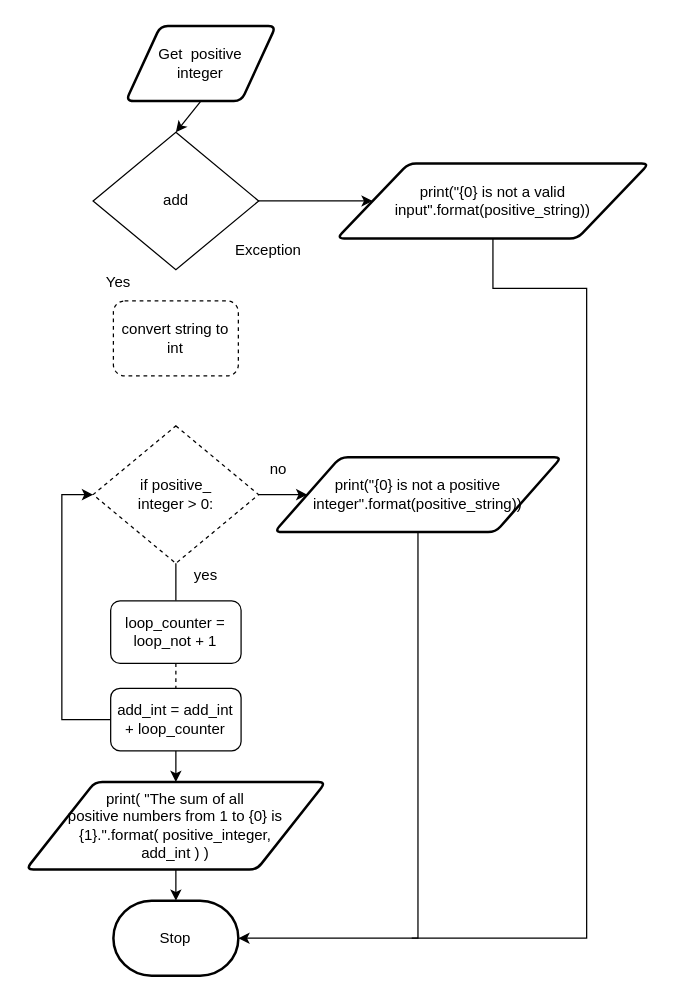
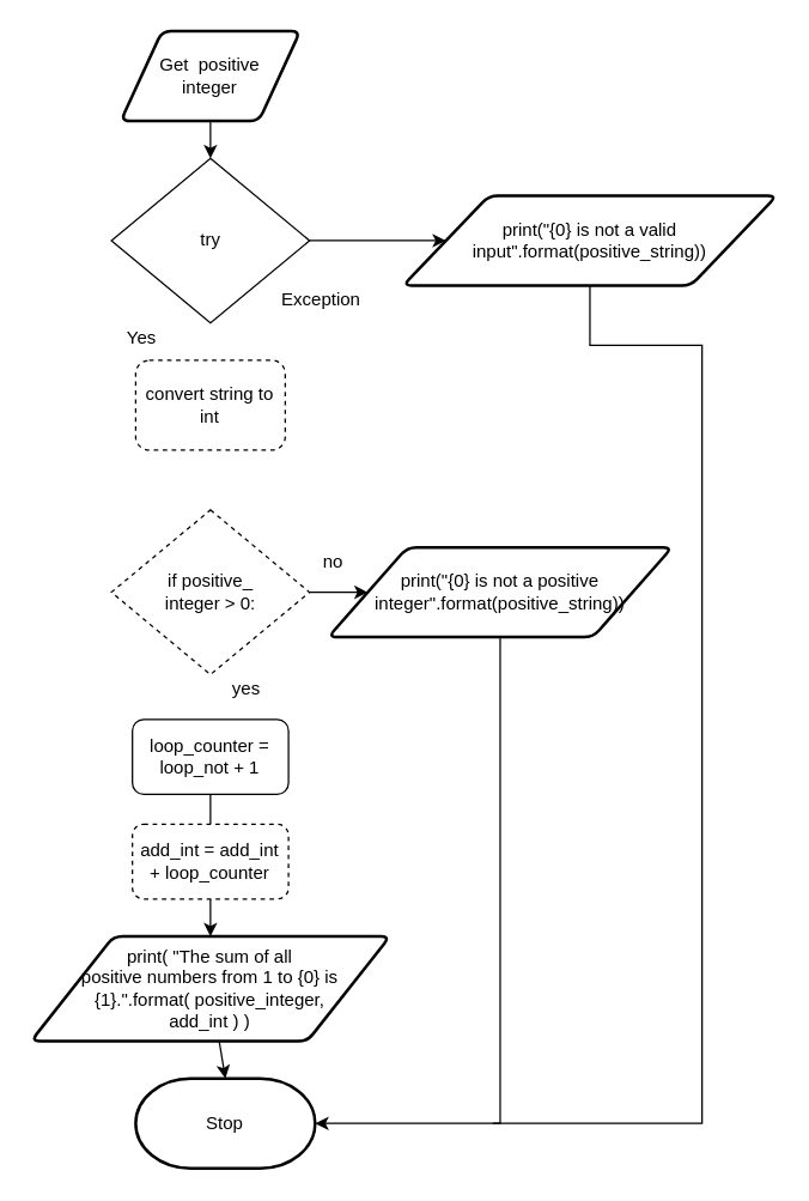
  <mxCell id="0" />
  <mxCell id="1" parent="0" />
  <mxCell id="2" style="edgeStyle=none;html=1;exitX=0.5;exitY=1;exitDx=0;exitDy=0;entryX=0.5;entryY=0;entryDx=0;entryDy=0;" parent="1" source="3" target="5" edge="1"><mxGeometry relative="1" as="geometry"><mxPoint x="159" y="170" as="sourcePoint" /><mxPoint x="159" y="80" as="targetPoint" /></mxGeometry></mxCell>
- <mxCell id="3" value="Get&amp;nbsp; positive&lt;br&gt;integer" style="shape=parallelogram;html=1;strokeWidth=2;perimeter=parallelogramPerimeter;whiteSpace=wrap;rounded=1;arcSize=12;size=0.23;" parent="1" vertex="1"><mxGeometry x="100.25" y="20" width="120" height="60" as="geometry" /></mxCell>
+ <mxCell id="3" value="Get&amp;nbsp; positive&lt;br&gt;integer" style="shape=parallelogram;html=1;strokeWidth=2;perimeter=parallelogramPerimeter;whiteSpace=wrap;rounded=1;arcSize=12;size=0.23;" parent="1" vertex="1"><mxGeometry x="80.25" y="20" width="120" height="60" as="geometry" /></mxCell>
  <mxCell id="4" style="edgeStyle=none;html=1;exitX=0;exitY=0.5;exitDx=0;exitDy=0;" parent="1" source="5" target="10" edge="1"><mxGeometry relative="1" as="geometry"><mxPoint x="269" y="160" as="targetPoint" /></mxGeometry></mxCell>
- <mxCell id="5" value="add" style="rhombus;whiteSpace=wrap;html=1;" parent="1" vertex="1"><mxGeometry x="74" y="105" width="132.5" height="110" as="geometry" /></mxCell>
+ <mxCell id="5" value="try" style="rhombus;whiteSpace=wrap;html=1;" parent="1" vertex="1"><mxGeometry x="74" y="105" width="132.5" height="110" as="geometry" /></mxCell>
  <mxCell id="6" value="Yes" style="text;html=1;align=center;verticalAlign=middle;resizable=0;points=[];autosize=1;strokeColor=none;fillColor=none;" parent="1" vertex="1"><mxGeometry x="74" y="215" width="40" height="20" as="geometry" /></mxCell>
- <mxCell id="7" value="Stop" style="strokeWidth=2;html=1;shape=mxgraph.flowchart.terminator;whiteSpace=wrap;" parent="1" vertex="1"><mxGeometry x="90.25" y="720" width="100" height="60" as="geometry" /></mxCell>
+ <mxCell id="7" value="Stop" style="strokeWidth=2;html=1;shape=mxgraph.flowchart.terminator;whiteSpace=wrap;" parent="1" vertex="1"><mxGeometry x="90.25" y="720" width="120" height="60" as="geometry" /></mxCell>
  <mxCell id="8" value="convert string to int" style="rounded=1;whiteSpace=wrap;html=1;dashed=1;" parent="1" vertex="1"><mxGeometry x="90.25" y="240" width="100" height="60" as="geometry" /></mxCell>
  <mxCell id="9" value="Exception" style="text;html=1;align=center;verticalAlign=middle;resizable=0;points=[];autosize=1;strokeColor=none;fillColor=none;" parent="1" vertex="1"><mxGeometry x="179" y="190" width="70" height="20" as="geometry" /></mxCell>
  <mxCell id="10" value="print(&quot;{0} is not a valid input&quot;.format(positive_string))" style="shape=parallelogram;html=1;strokeWidth=2;perimeter=parallelogramPerimeter;whiteSpace=wrap;rounded=1;arcSize=12;size=0.23;" parent="1" vertex="1"><mxGeometry x="269" y="130" width="250" height="60" as="geometry" /></mxCell>
  <mxCell id="11" style="edgeStyle=none;html=1;entryX=0;entryY=0.5;entryDx=0;entryDy=0;" edge="1" parent="1" source="12" target="15"><mxGeometry relative="1" as="geometry"><mxPoint x="249" y="395" as="targetPoint" /></mxGeometry></mxCell>
  <mxCell id="12" value="if positive_&lt;br&gt;integer &amp;gt; 0:" style="rhombus;whiteSpace=wrap;html=1;dashed=1;" parent="1" vertex="1"><mxGeometry x="74" y="340" width="132.5" height="110" as="geometry" /></mxCell>
  <mxCell id="13" value="no" style="text;html=1;align=center;verticalAlign=middle;resizable=0;points=[];autosize=1;strokeColor=none;fillColor=none;" vertex="1" parent="1"><mxGeometry x="206.5" y="365" width="30" height="20" as="geometry" /></mxCell>
  <mxCell id="14" style="edgeStyle=none;rounded=0;html=1;entryX=1;entryY=0.5;entryDx=0;entryDy=0;entryPerimeter=0;" edge="1" parent="1" source="15" target="7"><mxGeometry relative="1" as="geometry"><mxPoint x="209" y="760" as="targetPoint" /><Array as="points"><mxPoint x="334" y="750" /></Array></mxGeometry></mxCell>
  <mxCell id="15" value="print(&quot;{0} is not a positive integer&quot;.format(positive_string))" style="shape=parallelogram;html=1;strokeWidth=2;perimeter=parallelogramPerimeter;whiteSpace=wrap;rounded=1;arcSize=12;size=0.23;" vertex="1" parent="1"><mxGeometry x="219" y="365" width="230" height="60" as="geometry" /></mxCell>
- <mxCell id="16" value="" style="endArrow=none;html=1;entryX=0.5;entryY=1;entryDx=0;entryDy=0;exitX=0.5;exitY=0;exitDx=0;exitDy=0;" edge="1" parent="1" source="17" target="12"><mxGeometry width="50" height="50" relative="1" as="geometry"><mxPoint x="140" y="470" as="sourcePoint" /><mxPoint x="219" y="400" as="targetPoint" /></mxGeometry></mxCell>
  <mxCell id="17" value="loop_counter = loop_not + 1" style="rounded=1;whiteSpace=wrap;html=1;" vertex="1" parent="1"><mxGeometry x="88.07" y="480" width="104.37" height="50" as="geometry" /></mxCell>
  <mxCell id="18" value="yes" style="text;html=1;align=center;verticalAlign=middle;resizable=0;points=[];autosize=1;strokeColor=none;fillColor=none;" vertex="1" parent="1"><mxGeometry x="149" y="450" width="30" height="20" as="geometry" /></mxCell>
- <mxCell id="19" value="" style="endArrow=none;html=1;exitX=0.5;exitY=1;exitDx=0;exitDy=0;entryX=0.5;entryY=0;entryDx=0;entryDy=0;dashed=1;" edge="1" parent="1" source="17" target="22"><mxGeometry width="50" height="50" relative="1" as="geometry"><mxPoint x="169" y="550" as="sourcePoint" /><mxPoint x="140" y="560" as="targetPoint" /></mxGeometry></mxCell>
- <mxCell id="20" style="edgeStyle=none;html=1;entryX=0;entryY=0.5;entryDx=0;entryDy=0;rounded=0;" edge="1" parent="1" source="22" target="12"><mxGeometry relative="1" as="geometry"><mxPoint x="59" y="390" as="targetPoint" /><Array as="points"><mxPoint x="49" y="575" /><mxPoint x="49" y="395" /></Array></mxGeometry></mxCell>
+ <mxCell id="19" value="" style="endArrow=none;html=1;exitX=0.5;exitY=1;exitDx=0;exitDy=0;entryX=0.5;entryY=0;entryDx=0;entryDy=0;" edge="1" parent="1" source="17" target="22"><mxGeometry width="50" height="50" relative="1" as="geometry"><mxPoint x="169" y="550" as="sourcePoint" /><mxPoint x="140" y="560" as="targetPoint" /></mxGeometry></mxCell>
  <mxCell id="21" style="edgeStyle=none;rounded=0;html=1;entryX=0.5;entryY=0;entryDx=0;entryDy=0;" edge="1" parent="1" source="22" target="24"><mxGeometry relative="1" as="geometry"><mxPoint x="140.255" y="640" as="targetPoint" /></mxGeometry></mxCell>
- <mxCell id="22" value="add_int = add_int + loop_counter" style="rounded=1;whiteSpace=wrap;html=1;" vertex="1" parent="1"><mxGeometry x="88.07" y="550" width="104.37" height="50" as="geometry" /></mxCell>
+ <mxCell id="22" value="add_int = add_int + loop_counter" style="rounded=1;whiteSpace=wrap;html=1;dashed=1;" vertex="1" parent="1"><mxGeometry x="88.07" y="550" width="104.37" height="50" as="geometry" /></mxCell>
  <mxCell id="23" style="edgeStyle=none;rounded=0;html=1;entryX=0.5;entryY=0;entryDx=0;entryDy=0;entryPerimeter=0;" edge="1" parent="1" source="24" target="7"><mxGeometry relative="1" as="geometry" /></mxCell>
  <mxCell id="24" value="print( &quot;The sum of all &lt;br&gt;positive numbers from 1 to {0} is {1}.&quot;.format( positive_integer, &lt;br&gt;add_int ) )" style="shape=parallelogram;html=1;strokeWidth=2;perimeter=parallelogramPerimeter;whiteSpace=wrap;rounded=1;arcSize=12;size=0.23;" vertex="1" parent="1"><mxGeometry x="20.25" y="625" width="240" height="70" as="geometry" /></mxCell>
  <mxCell id="25" value="" style="endArrow=none;html=1;rounded=0;entryX=0.5;entryY=1;entryDx=0;entryDy=0;" edge="1" parent="1" target="10"><mxGeometry width="50" height="50" relative="1" as="geometry"><mxPoint x="329" y="750" as="sourcePoint" /><mxPoint x="399" y="300" as="targetPoint" /><Array as="points"><mxPoint x="469" y="750" /><mxPoint x="469" y="230" /><mxPoint x="394" y="230" /></Array></mxGeometry></mxCell>
